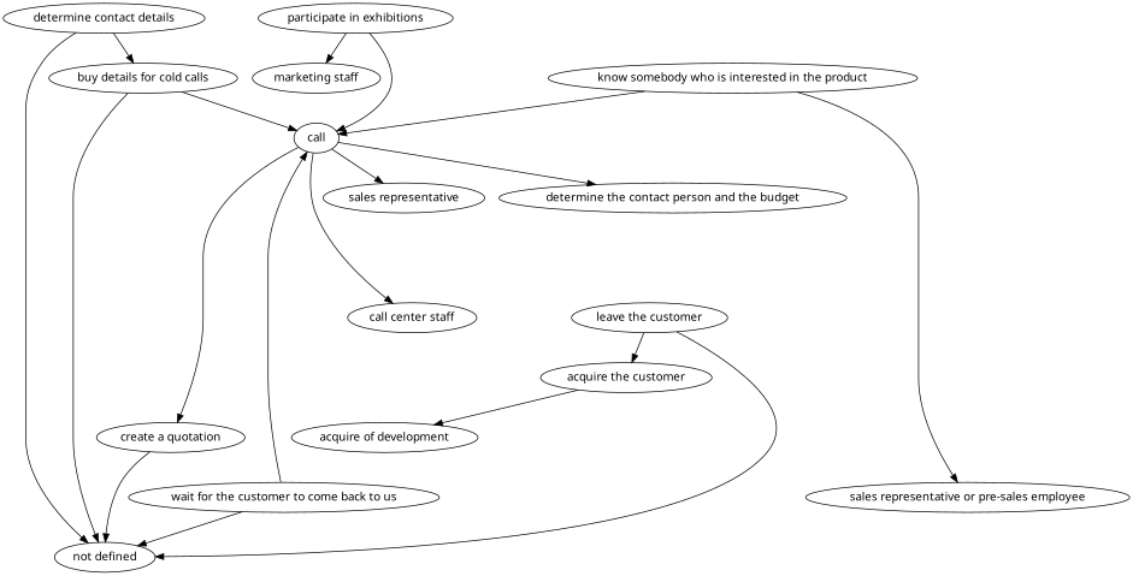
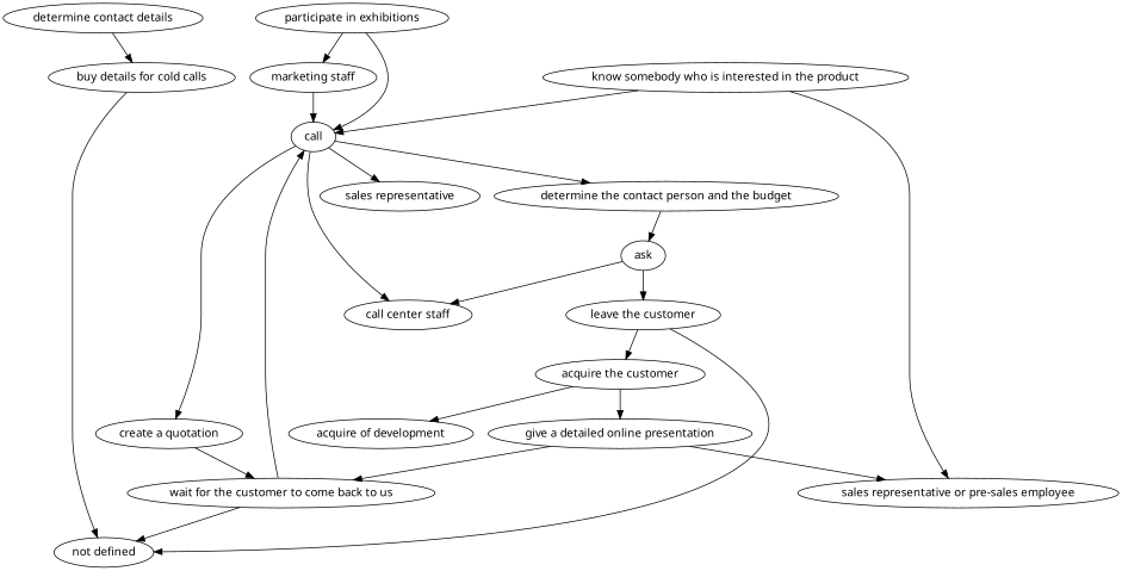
  strict digraph {
    fontname="Noto Sans"
    node [fontname="Noto Sans"]
    edge [attrs="{'type': 'flow', 'label': 'flow'}" fontname="Noto Sans"]
    "determine contact details" [attrs="{'type': 'Activity', 'label': 'determine contact details'}"]
    "buy details for cold calls" [attrs="{'type': 'Activity', 'label': 'buy details for cold calls'}"]
    "not defined" [attrs="{'type': 'Actor', 'label': 'not defined'}"]
    call [attrs="{'type': 'Activity', 'label': 'call'}"]
    "determine the contact person and the budget" [attrs="{'type': 'Activity', 'label': 'determine the contact person and the budget'}"]
    "create a quotation" [attrs="{'type': 'Activity', 'label': 'create a quotation'}"]
    "call center staff" [attrs="{'type': 'Actor', 'label': 'call center staff'}"]
    "sales representative" [attrs="{'type': 'Actor', 'label': 'sales representative'}"]
+   ask [attrs="{'type': 'Activity', 'label': 'ask'}"]
    "participate in exhibitions" [attrs="{'type': 'Activity', 'label': 'participate in exhibitions'}"]
    "marketing staff" [attrs="{'type': 'Actor', 'label': 'marketing staff'}"]
    "know somebody who is interested in the product" [attrs="{'type': 'Activity', 'label': 'know somebody who is interested in the product'}"]
    "sales representative or pre-sales employee" [attrs="{'type': 'Actor', 'label': 'sales representative or pre-sales employee'}"]
    "leave the customer" [attrs="{'type': 'Activity', 'label': 'leave the customer'}"]
    "acquire the customer" [attrs="{'type': 'Activity', 'label': 'acquire the customer'}"]
+   "give a detailed online presentation" [attrs="{'type': 'Activity', 'label': 'give a detailed online presentation'}"]
    n17 [attrs="{'type': 'Actor', 'label': 'head of development'}" label="acquire of development"]
    "wait for the customer to come back to us" [attrs="{'type': 'Activity', 'label': 'wait for the customer to come back to us'}"]
    "determine contact details" -> "buy details for cold calls"
-   "determine contact details" -> "not defined" [attrs="{'type': 'actor performer', 'label': 'actor performer'}"]
    "buy details for cold calls" -> "not defined" [attrs="{'type': 'actor performer', 'label': 'actor performer'}"]
-   "buy details for cold calls" -> call
+   "marketing staff" -> call
    call -> "determine the contact person and the budget"
    call -> "create a quotation"
    call -> "call center staff" [attrs="{'type': 'actor performer', 'label': 'actor performer'}"]
    call -> "sales representative" [attrs="{'type': 'actor performer', 'label': 'actor performer'}"]
-   "create a quotation" -> "not defined" [attrs="{'type': 'actor performer', 'label': 'actor performer'}"]
+   "determine the contact person and the budget" -> ask
+   "create a quotation" -> "wait for the customer to come back to us" [attrs="{'type': 'actor performer', 'label': 'actor performer'}"]
+   ask -> "call center staff" [attrs="{'type': 'actor performer', 'label': 'actor performer'}"]
+   ask -> "leave the customer"
    "participate in exhibitions" -> call
    "participate in exhibitions" -> "marketing staff" [attrs="{'type': 'actor performer', 'label': 'actor performer'}"]
    "know somebody who is interested in the product" -> call
    "know somebody who is interested in the product" -> "sales representative or pre-sales employee" [attrs="{'type': 'actor performer', 'label': 'actor performer'}"]
    "leave the customer" -> "not defined" [attrs="{'type': 'actor performer', 'label': 'actor performer'}"]
    "leave the customer" -> "acquire the customer"
+   "acquire the customer" -> "give a detailed online presentation"
    "acquire the customer" -> n17 [attrs="{'type': 'actor performer', 'label': 'actor performer'}"]
+   "give a detailed online presentation" -> "sales representative or pre-sales employee" [attrs="{'type': 'actor performer', 'label': 'actor performer'}"]
+   "give a detailed online presentation" -> "wait for the customer to come back to us"
    "wait for the customer to come back to us" -> "not defined" [attrs="{'type': 'actor performer', 'label': 'actor performer'}"]
    "wait for the customer to come back to us" -> call
  }
